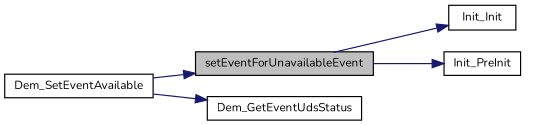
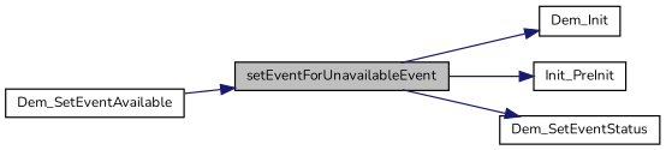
  digraph {
    fontname=Nunito
    rankdir=LR
    node [color=black fillcolor=white fontname=Nunito fontsize=10 shape=record style=filled]
    edge [color=midnightblue fontname=Nunito fontsize=10 labelfontname=Helvetica labelfontsize=10 style=solid]
    n1 [fillcolor=grey75 fontcolor=black height=0.2 label=setEventForUnavailableEvent width=0.4]
-   n2 [height=0.2 label=Init_Init width=0.4]
+   n2 [height=0.2 label=Dem_Init width=0.4]
    n3 [height=0.2 label=Init_PreInit width=0.4]
+   n4 [height=0.2 label=Dem_SetEventStatus width=0.4]
    n5 [height=0.2 label=Dem_SetEventAvailable width=0.4]
-   n6 [height=0.2 label=Dem_GetEventUdsStatus width=0.4]
    n1 -> n2
    n1 -> n3
+   n1 -> n4
    n5 -> n1
-   n5 -> n6
  }
